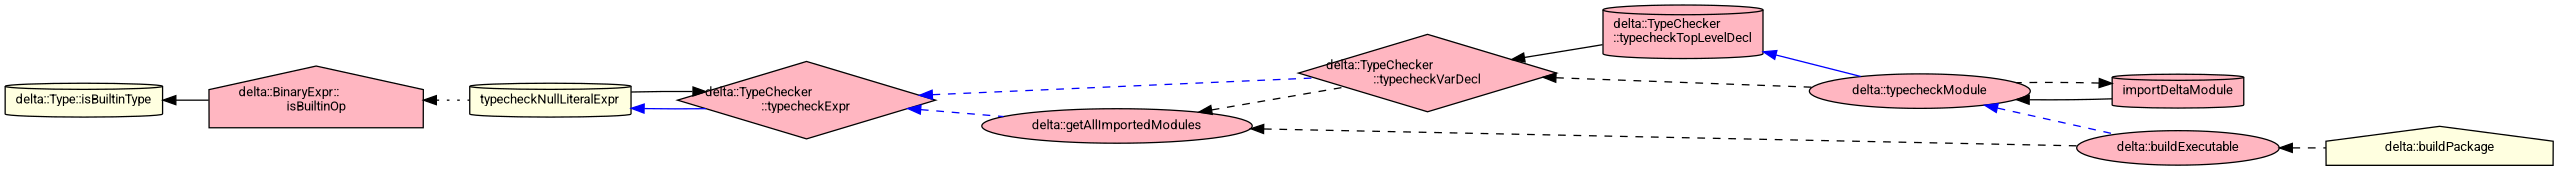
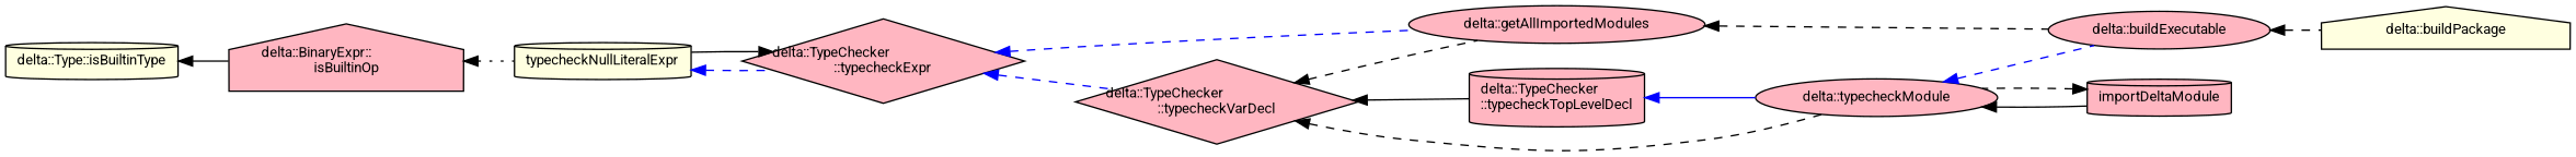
  digraph {
    fontname=Roboto
    rankdir=LR
    node [color=black fillcolor=lightpink fontname=Roboto fontsize=10 shape=cylinder style=filled]
    edge [color=black dir=back fontname=Roboto fontsize=10 labelfontname=Helvetica labelfontsize=10 style=dashed]
    n1 [fillcolor=lightyellow fontcolor=black height=0.2 label="delta::Type::isBuiltinType" width=0.4]
    n2 [height=0.2 label="delta::BinaryExpr::\lisBuiltinOp" shape=house width=0.4]
    n3 [fillcolor=lightyellow height=0.2 label=typecheckNullLiteralExpr width=0.4]
    n4 [height=0.2 label="delta::TypeChecker\l::typecheckExpr" shape=diamond width=0.4]
    n5 [height=0.2 label="delta::getAllImportedModules" shape=ellipse width=0.4]
    n6 [height=0.2 label="delta::TypeChecker\l::typecheckVarDecl" shape=diamond width=0.4]
    n7 [height=0.2 label="delta::buildExecutable" shape=ellipse width=0.4]
    n8 [height=0.2 label="delta::TypeChecker\l::typecheckTopLevelDecl" width=0.4]
    n9 [height=0.2 label="delta::typecheckModule" shape=ellipse width=0.4]
    n10 [fillcolor=lightyellow height=0.2 label="delta::buildPackage" shape=house width=0.4]
    n11 [height=0.2 label=importDeltaModule width=0.4]
    n1 -> n2 [style=solid]
    n2 -> n3 [style=dotted]
-   n3 -> n4 [color=blue style=solid]
+   n3 -> n4 [color=blue]
    n4 -> n3 [style=solid]
    n4 -> n5 [color=blue]
    n4 -> n6 [color=blue]
    n5 -> n7
-   n5 -> n6
+   n6 -> n5
    n6 -> n8 [style=solid]
    n6 -> n9
    n7 -> n10
    n8 -> n9 [color=blue style=solid]
    n9 -> n7 [color=blue]
    n9 -> n11 [style=solid]
    n11 -> n9
  }
